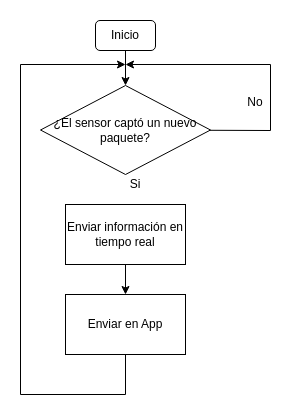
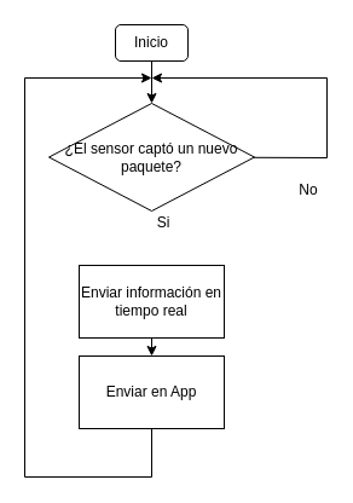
  <mxCell id="0" />
  <mxCell id="1" parent="0" />
  <mxCell id="2" style="edgeStyle=none;rounded=0;html=1;strokeColor=default;" edge="1" parent="1" source="3"><mxGeometry relative="1" as="geometry"><mxPoint x="125" y="64" as="targetPoint" /><Array as="points"><mxPoint x="270" y="130" /><mxPoint x="270" y="64" /></Array></mxGeometry></mxCell>
  <mxCell id="3" value="¿El sensor captó un nuevo paquete?" style="rhombus;whiteSpace=wrap;html=1;" vertex="1" parent="1"><mxGeometry x="40" y="85" width="170" height="89" as="geometry" /></mxCell>
  <mxCell id="4" value="" style="edgeStyle=none;html=1;entryX=0.5;entryY=0;entryDx=0;entryDy=0;" edge="1" parent="1" source="5" target="3"><mxGeometry relative="1" as="geometry"><mxPoint x="125" y="80" as="targetPoint" /></mxGeometry></mxCell>
  <mxCell id="5" value="Inicio" style="rounded=1;whiteSpace=wrap;html=1;" vertex="1" parent="1"><mxGeometry x="95" y="20" width="60" height="30" as="geometry" /></mxCell>
  <mxCell id="6" value="" style="edgeStyle=none;html=1;" edge="1" parent="1" source="7" target="9"><mxGeometry relative="1" as="geometry" /></mxCell>
- <mxCell id="7" value="Enviar información en tiempo real" style="whiteSpace=wrap;html=1;" vertex="1" parent="1"><mxGeometry x="65" y="204" width="120" height="60" as="geometry" /></mxCell>
+ <mxCell id="7" value="Enviar información en tiempo real" style="whiteSpace=wrap;html=1;" vertex="1" parent="1"><mxGeometry x="65" y="219" width="120" height="60" as="geometry" /></mxCell>
  <mxCell id="8" style="edgeStyle=none;html=1;strokeColor=default;rounded=0;" edge="1" parent="1" source="9"><mxGeometry relative="1" as="geometry"><mxPoint x="125" y="64" as="targetPoint" /><Array as="points"><mxPoint x="125" y="394" /><mxPoint x="20" y="394" /><mxPoint x="20" y="64" /></Array></mxGeometry></mxCell>
  <mxCell id="9" value="Enviar en App" style="whiteSpace=wrap;html=1;" vertex="1" parent="1"><mxGeometry x="65" y="294" width="120" height="60" as="geometry" /></mxCell>
  <mxCell id="10" value="Si" style="text;html=1;strokeColor=none;fillColor=none;align=center;verticalAlign=middle;whiteSpace=wrap;rounded=0;" vertex="1" parent="1"><mxGeometry x="120" y="174" width="30" height="20" as="geometry" /></mxCell>
- <mxCell id="11" value="No" style="text;html=1;strokeColor=none;fillColor=none;align=center;verticalAlign=middle;whiteSpace=wrap;rounded=0;" vertex="1" parent="1"><mxGeometry x="240" y="94" width="30" height="16" as="geometry" /></mxCell>
+ <mxCell id="11" value="No" style="text;html=1;strokeColor=none;fillColor=none;align=center;verticalAlign=middle;whiteSpace=wrap;rounded=0;" vertex="1" parent="1"><mxGeometry x="240" y="149" width="30" height="16" as="geometry" /></mxCell>
